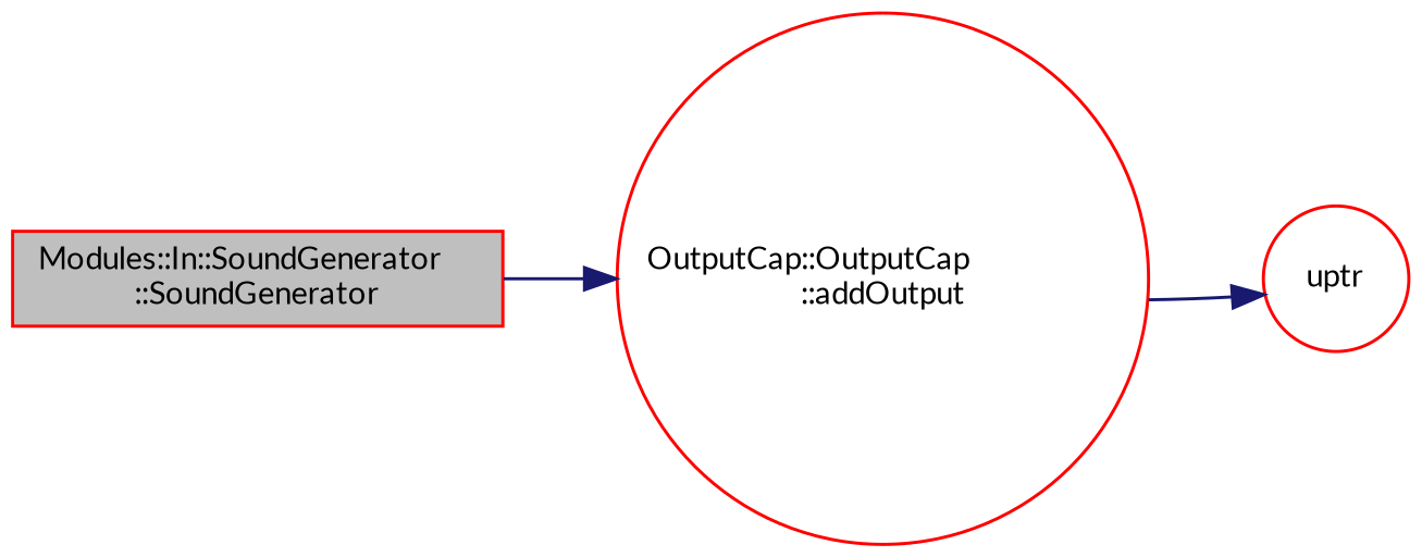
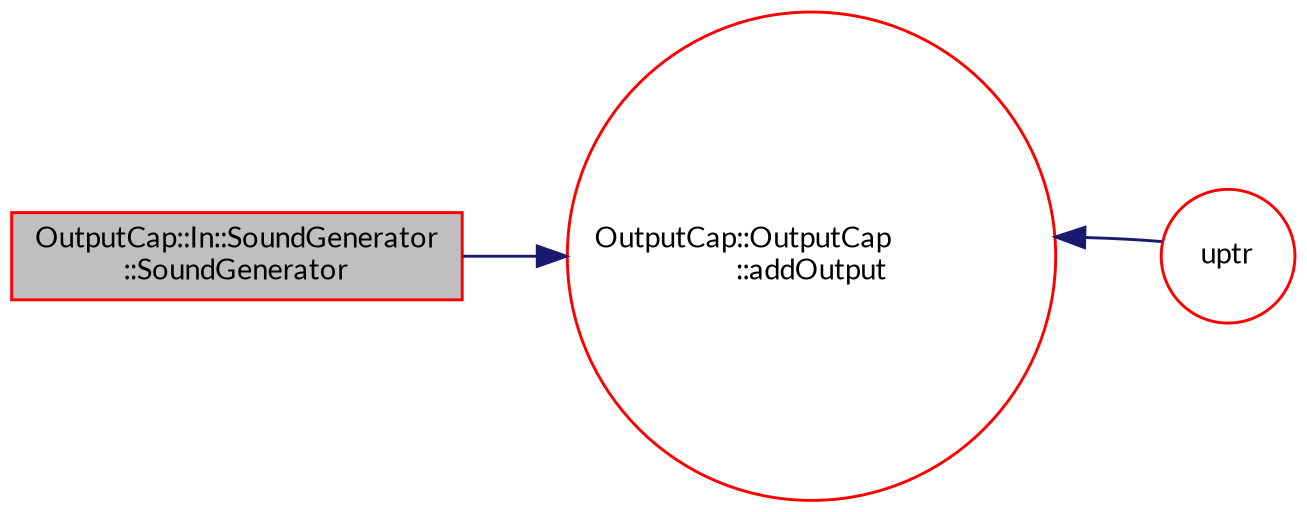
  digraph {
    fontname=Lato
    rankdir=LR
    node [color=red fillcolor=white fontname=Lato fontsize=10 shape=circle style=filled]
    edge [color=midnightblue fontname=Lato fontsize=10 labelfontname=Helvetica labelfontsize=10 style=solid]
-   n1 [fillcolor=grey75 fontcolor=black height=0.2 label="Modules::In::SoundGenerator\l::SoundGenerator" shape=box width=0.4]
+   n1 [fillcolor=grey75 fontcolor=black height=0.2 label="OutputCap::In::SoundGenerator\l::SoundGenerator" shape=box width=0.4]
    n2 [height=0.2 label="OutputCap::OutputCap\l::addOutput" width=0.4]
    n3 [height=0.2 label=uptr width=0.4]
    n1 -> n2
-   n2 -> n3
+   n3 -> n2
  }
